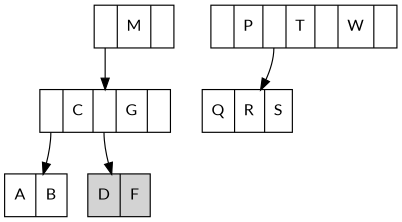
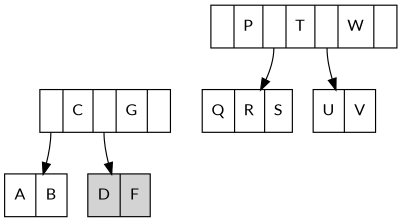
  digraph {
    fontname=Lato
    node [fontname=Lato shape=record]
    edge [fontname=Lato tailport=C0]
-   n1 [label="<C0>|M|<C1>"]
    n2 [label="<C0>|C|<C1>|G|<C2>"]
    n3 [label="A|B"]
    n4 [label="D|F" style=filled]
    n5 [label="<C0>|P|<C1>|T|<C2>|W|<C3>"]
    n6 [label="Q|R|S"]
-   n1 -> n2
+   n7 [label="U|V"]
    n2 -> n3
    n2 -> n4 [tailport=C1]
    n5 -> n6 [tailport=C1]
+   n5 -> n7 [tailport=C2]
  }
